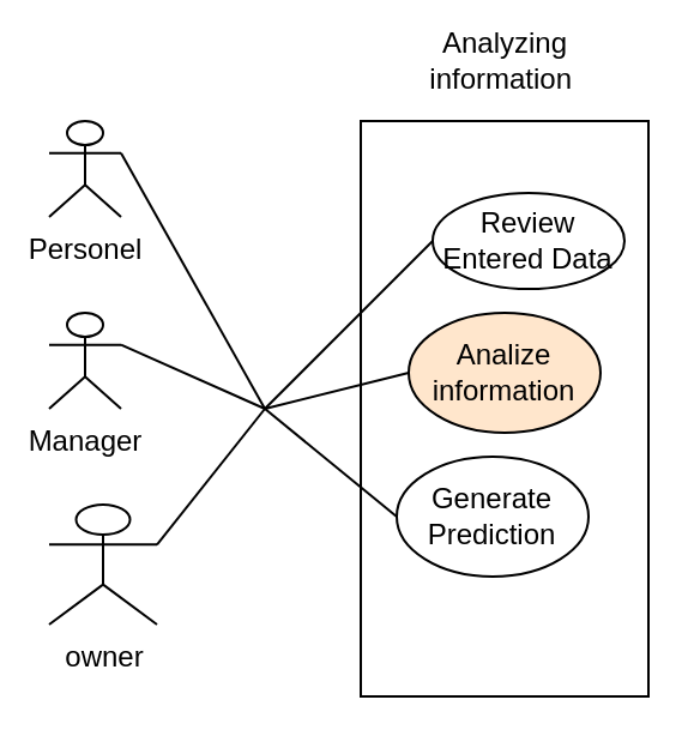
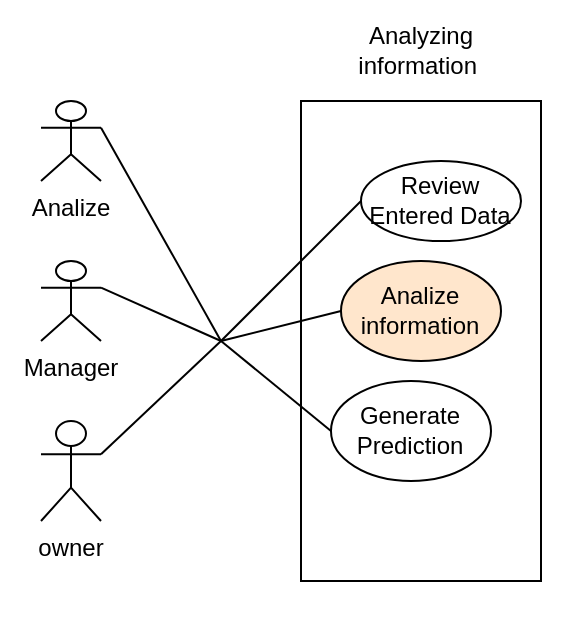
  <mxCell id="0" />
  <mxCell id="1" parent="0" />
  <mxCell id="2" value="" style="rounded=0;whiteSpace=wrap;html=1;" vertex="1" parent="1"><mxGeometry x="150" y="50" width="120" height="240" as="geometry" /></mxCell>
  <mxCell id="3" value="Analyzing information&amp;nbsp;" style="text;html=1;strokeColor=none;fillColor=none;align=center;verticalAlign=middle;whiteSpace=wrap;rounded=0;" vertex="1" parent="1"><mxGeometry x="192.5" y="20" width="35" height="10" as="geometry" /></mxCell>
- <mxCell id="4" value="Personel" style="shape=umlActor;verticalLabelPosition=bottom;verticalAlign=top;html=1;outlineConnect=0;" vertex="1" parent="1"><mxGeometry x="20" y="50" width="30" height="40" as="geometry" /></mxCell>
+ <mxCell id="4" value="Analize" style="shape=umlActor;verticalLabelPosition=bottom;verticalAlign=top;html=1;outlineConnect=0;" vertex="1" parent="1"><mxGeometry x="20" y="50" width="30" height="40" as="geometry" /></mxCell>
  <mxCell id="5" value="Manager" style="shape=umlActor;verticalLabelPosition=bottom;verticalAlign=top;html=1;outlineConnect=0;" vertex="1" parent="1"><mxGeometry x="20" y="130" width="30" height="40" as="geometry" /></mxCell>
- <mxCell id="6" value="owner" style="shape=umlActor;verticalLabelPosition=bottom;verticalAlign=top;html=1;outlineConnect=0;" vertex="1" parent="1"><mxGeometry x="20" y="210" width="45" height="50" as="geometry" /></mxCell>
+ <mxCell id="6" value="owner" style="shape=umlActor;verticalLabelPosition=bottom;verticalAlign=top;html=1;outlineConnect=0;" vertex="1" parent="1"><mxGeometry x="20" y="210" width="30" height="50" as="geometry" /></mxCell>
  <mxCell id="7" value="Review&lt;br&gt;Entered Data" style="ellipse;whiteSpace=wrap;html=1;" vertex="1" parent="1"><mxGeometry x="180" y="80" width="80" height="40" as="geometry" /></mxCell>
  <mxCell id="8" value="Analize information" style="ellipse;whiteSpace=wrap;html=1;fillColor=#ffe6cc;" vertex="1" parent="1"><mxGeometry x="170" y="130" width="80" height="50" as="geometry" /></mxCell>
  <mxCell id="9" value="Generate&lt;br&gt;Prediction" style="ellipse;whiteSpace=wrap;html=1;" vertex="1" parent="1"><mxGeometry x="165" y="190" width="80" height="50" as="geometry" /></mxCell>
  <mxCell id="10" value="" style="endArrow=none;html=1;exitX=1;exitY=0.333;exitDx=0;exitDy=0;exitPerimeter=0;" edge="1" parent="1" source="6"><mxGeometry width="50" height="50" relative="1" as="geometry"><mxPoint x="140" y="240" as="sourcePoint" /><mxPoint x="110" y="170" as="targetPoint" /></mxGeometry></mxCell>
  <mxCell id="11" value="" style="endArrow=none;html=1;exitX=1;exitY=0.333;exitDx=0;exitDy=0;exitPerimeter=0;" edge="1" parent="1" source="5"><mxGeometry width="50" height="50" relative="1" as="geometry"><mxPoint x="140" y="240" as="sourcePoint" /><mxPoint x="110" y="170" as="targetPoint" /></mxGeometry></mxCell>
  <mxCell id="12" value="" style="endArrow=none;html=1;exitX=1;exitY=0.333;exitDx=0;exitDy=0;exitPerimeter=0;" edge="1" parent="1" source="4"><mxGeometry width="50" height="50" relative="1" as="geometry"><mxPoint x="140" y="240" as="sourcePoint" /><mxPoint x="110" y="170" as="targetPoint" /></mxGeometry></mxCell>
  <mxCell id="13" value="" style="endArrow=none;html=1;entryX=0;entryY=0.5;entryDx=0;entryDy=0;" edge="1" parent="1" target="9"><mxGeometry width="50" height="50" relative="1" as="geometry"><mxPoint x="110" y="170" as="sourcePoint" /><mxPoint x="190" y="190" as="targetPoint" /></mxGeometry></mxCell>
  <mxCell id="14" value="" style="endArrow=none;html=1;entryX=0;entryY=0.5;entryDx=0;entryDy=0;" edge="1" parent="1" target="8"><mxGeometry width="50" height="50" relative="1" as="geometry"><mxPoint x="110" y="170" as="sourcePoint" /><mxPoint x="190" y="190" as="targetPoint" /></mxGeometry></mxCell>
  <mxCell id="15" value="" style="endArrow=none;html=1;entryX=0;entryY=0.5;entryDx=0;entryDy=0;" edge="1" parent="1" target="7"><mxGeometry width="50" height="50" relative="1" as="geometry"><mxPoint x="110" y="170" as="sourcePoint" /><mxPoint x="190" y="190" as="targetPoint" /></mxGeometry></mxCell>
